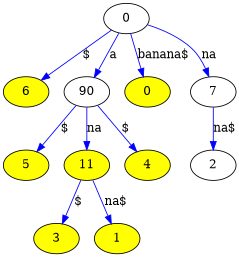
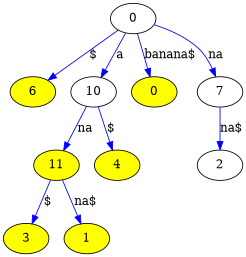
  digraph {
    node [fillcolor=yellow fontcolor=black style=filled]
    edge [color=blue]
    0 [fillcolor=white]
    n2 [label=6]
-   10 [fillcolor=white label=90]
+   10 [fillcolor=white]
    n4 [label=0]
    7 [fillcolor=white]
-   n6 [label=5]
    11
    n8 [label=4]
    n9 [fillcolor=white label=2]
    n10 [label=3]
    n11 [label=1]
    0 -> n2 [label="$"]
    0 -> 10 [label=a]
    0 -> n4 [label="banana$"]
    0 -> 7 [label=na]
-   10 -> n6 [label="$"]
    10 -> 11 [label=na]
    10 -> n8 [label="$"]
    7 -> n9 [label="na$"]
    11 -> n10 [label="$"]
    11 -> n11 [label="na$"]
  }
